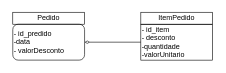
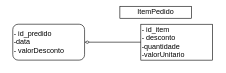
  <mxCell id="0" />
  <mxCell id="1" parent="0" />
- <mxCell id="2" value="Pedido" style="rounded=0;whiteSpace=wrap;html=1;fillColor=none;" vertex="1" parent="1"><mxGeometry x="20" y="20" width="120" height="20" as="geometry" /></mxCell>
  <mxCell id="3" value="- id_predido&lt;br&gt;-data&lt;br&gt;- valorDesconto" style="whiteSpace=wrap;html=1;fillColor=none;align=left;rounded=1;" vertex="1" parent="1"><mxGeometry x="20" y="40" width="120" height="60" as="geometry" /></mxCell>
- <mxCell id="4" value="ItemPedido" style="rounded=0;whiteSpace=wrap;html=1;fillColor=none;" vertex="1" parent="1"><mxGeometry x="234" y="20" width="120" height="20" as="geometry" /></mxCell>
+ <mxCell id="4" value="ItemPedido" style="rounded=0;whiteSpace=wrap;html=1;fillColor=none;" vertex="1" parent="1"><mxGeometry x="199" y="10" width="120" height="20" as="geometry" /></mxCell>
  <mxCell id="5" style="edgeStyle=none;html=1;exitX=0;exitY=0.5;exitDx=0;exitDy=0;endArrow=diamondThin;endFill=0;" edge="1" parent="1" source="6" target="3"><mxGeometry relative="1" as="geometry" /></mxCell>
  <mxCell id="6" value="- id_item&lt;br&gt;- desconto&lt;br&gt;-quantidade&lt;br&gt;-valorUnitario" style="rounded=0;whiteSpace=wrap;html=1;fillColor=none;align=left;" vertex="1" parent="1"><mxGeometry x="234" y="40" width="120" height="60" as="geometry" /></mxCell>
